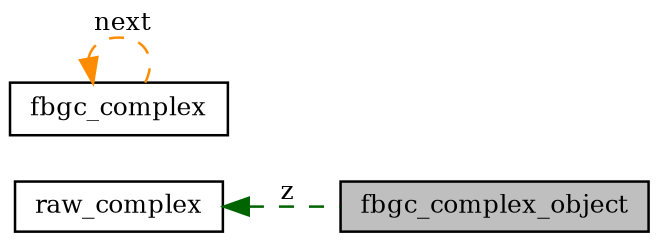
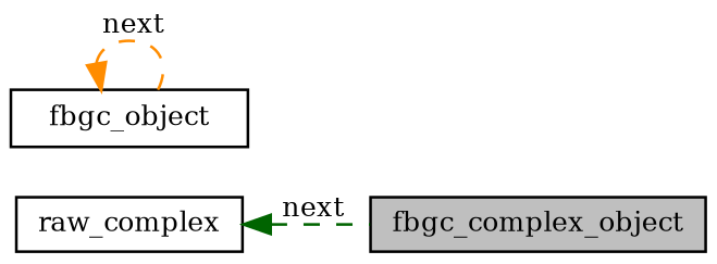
  digraph {
    fontname="DejaVu Serif"
    rankdir=LR
    node [color=black fillcolor=white fontname="DejaVu Serif" fontsize=10 shape=record style=filled]
    edge [dir=back fontname="DejaVu Serif" fontsize=10 labelfontname=Helvetica labelfontsize=10 style=dashed]
    n1 [fillcolor=grey75 fontcolor=black height=0.2 label=fbgc_complex_object width=0.4]
    n2 [height=0.2 label=raw_complex width=0.4]
-   n3 [height=0.2 label=fbgc_complex width=0.4]
-   n2 -> n1 [color=darkgreen label=" z"]
+   n3 [height=0.2 label=fbgc_object width=0.4]
+   n2 -> n1 [color=darkgreen label=" next"]
    n3 -> n3 [color=darkorange label=" next"]
  }
